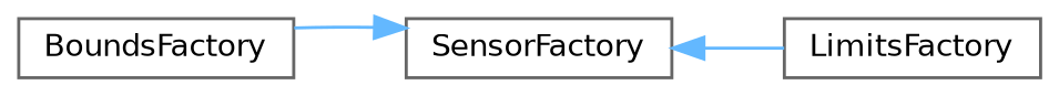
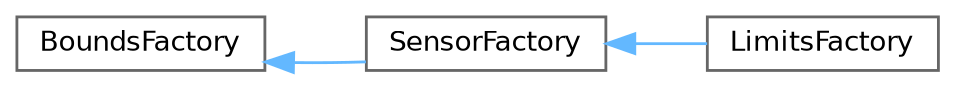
  digraph {
    rankdir=LR
    node [color=grey40 fillcolor=white fontname=Helvetica fontsize=10 shape=box style=filled]
    edge [color=steelblue1 dir=back fontname=Helvetica fontsize=10 labelfontname=Helvetica labelfontsize=10 style=solid]
    n1 [height=0.2 label=BoundsFactory width=0.4]
    n2 [height=0.2 label=SensorFactory width=0.4]
    n3 [height=0.2 label=LimitsFactory width=0.4]
-   n2 -> n1
+   n1 -> n2
    n2 -> n3
  }
